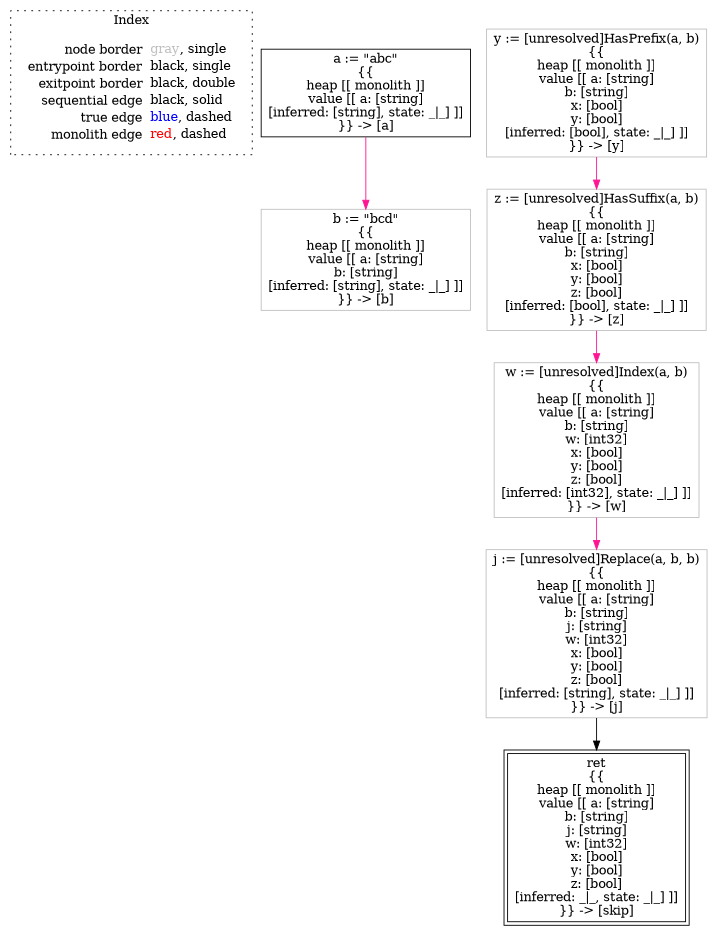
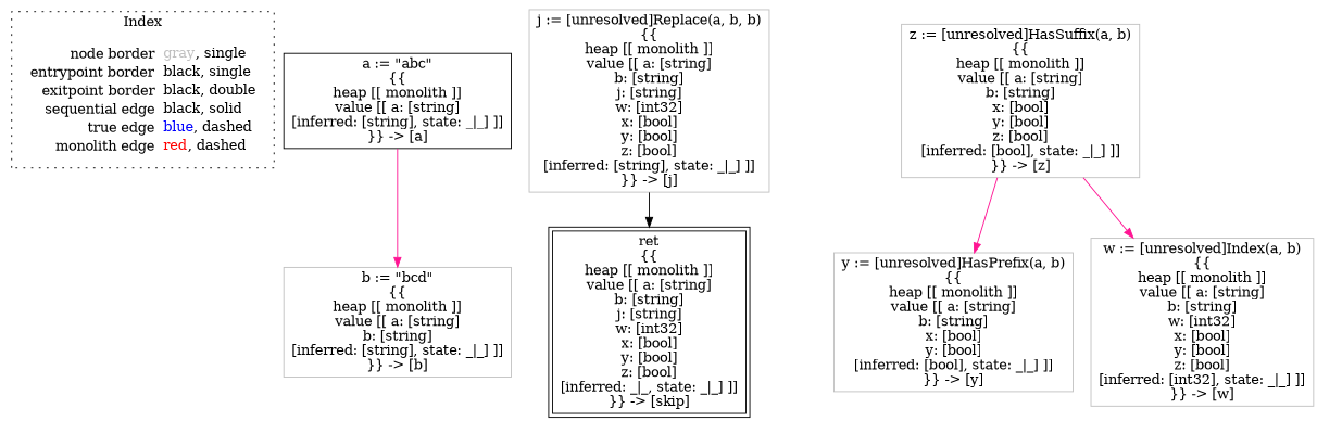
  digraph {
    node [shape=rect color=gray]
    edge [color=deeppink]
    n1 [label=<<table border="0" cellpadding="2" cellspacing="0" cellborder="0"><tr><td align="right">node border&nbsp;</td><td align="left"><font color="gray">gray</font>, single</td></tr><tr><td align="right">entrypoint border&nbsp;</td><td align="left"><font color="black">black</font>, single</td></tr><tr><td align="right">exitpoint border&nbsp;</td><td align="left"><font color="black">black</font>, double</td></tr><tr><td align="right">sequential edge&nbsp;</td><td align="left"><font color="black">black</font>, solid</td></tr><tr><td align="right">true edge&nbsp;</td><td align="left"><font color="blue">blue</font>, dashed</td></tr><tr><td align="right">monolith edge&nbsp;</td><td align="left"><font color="red">red</font>, dashed</td></tr></table>> shape=plaintext color=""]
    n2 [color=black label=<a := &quot;abc&quot;<BR/>{{<BR/>heap [[ monolith ]]<BR/>value [[ a: [string]<BR/>[inferred: [string], state: _|_] ]]<BR/>}} -&gt; [a]>]
    n3 [label=<b := &quot;bcd&quot;<BR/>{{<BR/>heap [[ monolith ]]<BR/>value [[ a: [string]<BR/>b: [string]<BR/>[inferred: [string], state: _|_] ]]<BR/>}} -&gt; [b]>]
    n4 [label=<j := [unresolved]Replace(a, b, b)<BR/>{{<BR/>heap [[ monolith ]]<BR/>value [[ a: [string]<BR/>b: [string]<BR/>j: [string]<BR/>w: [int32]<BR/>x: [bool]<BR/>y: [bool]<BR/>z: [bool]<BR/>[inferred: [string], state: _|_] ]]<BR/>}} -&gt; [j]>]
    n5 [color=black label=<ret<BR/>{{<BR/>heap [[ monolith ]]<BR/>value [[ a: [string]<BR/>b: [string]<BR/>j: [string]<BR/>w: [int32]<BR/>x: [bool]<BR/>y: [bool]<BR/>z: [bool]<BR/>[inferred: _|_, state: _|_] ]]<BR/>}} -&gt; [skip]> peripheries=2]
    n6 [label=<y := [unresolved]HasPrefix(a, b)<BR/>{{<BR/>heap [[ monolith ]]<BR/>value [[ a: [string]<BR/>b: [string]<BR/>x: [bool]<BR/>y: [bool]<BR/>[inferred: [bool], state: _|_] ]]<BR/>}} -&gt; [y]>]
    n7 [label=<z := [unresolved]HasSuffix(a, b)<BR/>{{<BR/>heap [[ monolith ]]<BR/>value [[ a: [string]<BR/>b: [string]<BR/>x: [bool]<BR/>y: [bool]<BR/>z: [bool]<BR/>[inferred: [bool], state: _|_] ]]<BR/>}} -&gt; [z]>]
    n8 [label=<w := [unresolved]Index(a, b)<BR/>{{<BR/>heap [[ monolith ]]<BR/>value [[ a: [string]<BR/>b: [string]<BR/>w: [int32]<BR/>x: [bool]<BR/>y: [bool]<BR/>z: [bool]<BR/>[inferred: [int32], state: _|_] ]]<BR/>}} -&gt; [w]>]
    subgraph cluster_1 {
      label=Index
      style=dotted
      n1
    }
    n2 -> n3
    n4 -> n5 [color=black]
-   n6 -> n7
+   n7 -> n6
    n7 -> n8
-   n8 -> n4
  }
